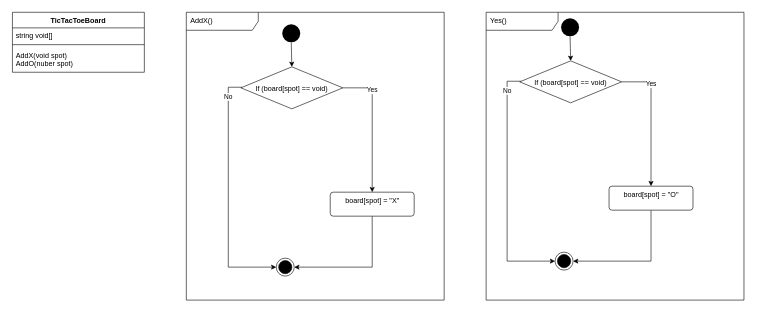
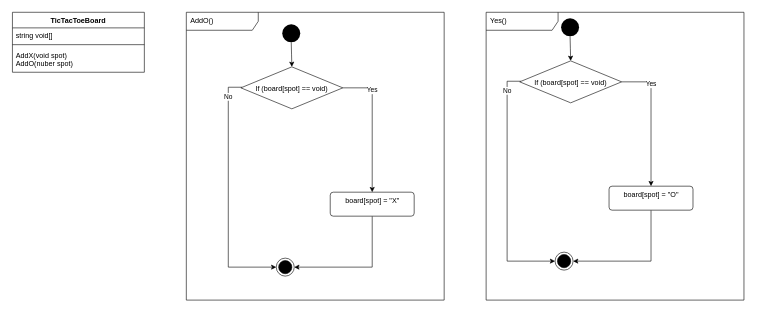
  <mxCell id="0" />
  <mxCell id="1" parent="0" />
  <mxCell id="2" value="Yes()" style="shape=umlFrame;whiteSpace=wrap;html=1;width=120;height=30;boundedLbl=1;verticalAlign=middle;align=left;spacingLeft=5;" vertex="1" parent="1"><mxGeometry x="810" y="20" width="430" height="480" as="geometry" /></mxCell>
  <mxCell id="3" value="TicTacToeBoard" style="swimlane;fontStyle=1;align=center;verticalAlign=top;childLayout=stackLayout;horizontal=1;startSize=26;horizontalStack=0;resizeParent=1;resizeParentMax=0;resizeLast=0;collapsible=1;marginBottom=0;" vertex="1" parent="1"><mxGeometry x="20" y="20" width="220" height="100" as="geometry" /></mxCell>
  <mxCell id="4" value="string void[]&#10;" style="text;strokeColor=none;fillColor=none;align=left;verticalAlign=top;spacingLeft=4;spacingRight=4;overflow=hidden;rotatable=0;points=[[0,0.5],[1,0.5]];portConstraint=eastwest;" vertex="1" parent="3"><mxGeometry y="26" width="220" height="24" as="geometry" /></mxCell>
  <mxCell id="5" value="" style="line;strokeWidth=1;fillColor=none;align=left;verticalAlign=middle;spacingTop=-1;spacingLeft=3;spacingRight=3;rotatable=0;labelPosition=right;points=[];portConstraint=eastwest;" vertex="1" parent="3"><mxGeometry y="50" width="220" height="8" as="geometry" /></mxCell>
  <mxCell id="6" value="AddX(void spot)&#10;AddO(nuber spot)" style="text;strokeColor=none;fillColor=none;align=left;verticalAlign=top;spacingLeft=4;spacingRight=4;overflow=hidden;rotatable=0;points=[[0,0.5],[1,0.5]];portConstraint=eastwest;" vertex="1" parent="3"><mxGeometry y="58" width="220" height="42" as="geometry" /></mxCell>
  <mxCell id="7" style="edgeStyle=orthogonalEdgeStyle;rounded=0;orthogonalLoop=1;jettySize=auto;html=1;exitX=0.5;exitY=1;exitDx=0;exitDy=0;entryX=0.5;entryY=0;entryDx=0;entryDy=0;" edge="1" parent="1" target="10"><mxGeometry relative="1" as="geometry"><mxPoint x="485" y="70" as="sourcePoint" /></mxGeometry></mxCell>
  <mxCell id="8" value="Yes" style="edgeStyle=orthogonalEdgeStyle;rounded=0;orthogonalLoop=1;jettySize=auto;html=1;entryX=0.5;entryY=0;entryDx=0;entryDy=0;" edge="1" parent="1" source="10" target="15"><mxGeometry x="-0.525" relative="1" as="geometry"><mxPoint x="620" y="300" as="targetPoint" /><Array as="points"><mxPoint x="620" y="146" /></Array><mxPoint as="offset" /></mxGeometry></mxCell>
  <mxCell id="9" value="No" style="edgeStyle=orthogonalEdgeStyle;rounded=0;orthogonalLoop=1;jettySize=auto;html=1;" edge="1" parent="1" source="10" target="12"><mxGeometry x="-0.809" relative="1" as="geometry"><mxPoint x="380" y="210" as="targetPoint" /><Array as="points"><mxPoint x="380" y="145" /><mxPoint x="380" y="445" /></Array><mxPoint as="offset" /></mxGeometry></mxCell>
  <mxCell id="10" value="If (board[spot] == void)" style="rhombus;" vertex="1" parent="1"><mxGeometry x="401" y="111" width="170" height="70" as="geometry" /></mxCell>
  <mxCell id="11" style="edgeStyle=orthogonalEdgeStyle;rounded=0;orthogonalLoop=1;jettySize=auto;html=1;exitX=0.5;exitY=1;exitDx=0;exitDy=0;" edge="1" parent="1" source="10" target="10"><mxGeometry relative="1" as="geometry" /></mxCell>
  <mxCell id="12" value="" style="ellipse;html=1;shape=endState;fillColor=#000000;strokeColor=#000000;" vertex="1" parent="1"><mxGeometry x="460" y="430" width="30" height="30" as="geometry" /></mxCell>
  <mxCell id="13" value="" style="ellipse;fillColor=#000000;strokeColor=none;" vertex="1" parent="1"><mxGeometry x="470" y="40" width="30" height="30" as="geometry" /></mxCell>
  <mxCell id="14" style="edgeStyle=orthogonalEdgeStyle;rounded=0;orthogonalLoop=1;jettySize=auto;html=1;exitX=0.5;exitY=1;exitDx=0;exitDy=0;entryX=1;entryY=0.5;entryDx=0;entryDy=0;" edge="1" parent="1" source="15" target="12"><mxGeometry relative="1" as="geometry" /></mxCell>
  <mxCell id="15" value="board[spot] = &quot;X&quot;" style="html=1;align=center;verticalAlign=top;rounded=1;absoluteArcSize=1;arcSize=10;dashed=0;" vertex="1" parent="1"><mxGeometry x="550" y="320" width="140" height="40" as="geometry" /></mxCell>
- <mxCell id="16" value="AddX()" style="shape=umlFrame;whiteSpace=wrap;html=1;width=120;height=30;boundedLbl=1;verticalAlign=middle;align=left;spacingLeft=5;" vertex="1" parent="1"><mxGeometry x="310" y="20" width="430" height="480" as="geometry" /></mxCell>
+ <mxCell id="16" value="AddO()" style="shape=umlFrame;whiteSpace=wrap;html=1;width=120;height=30;boundedLbl=1;verticalAlign=middle;align=left;spacingLeft=5;" vertex="1" parent="1"><mxGeometry x="310" y="20" width="430" height="480" as="geometry" /></mxCell>
  <mxCell id="17" style="edgeStyle=orthogonalEdgeStyle;rounded=0;orthogonalLoop=1;jettySize=auto;html=1;exitX=0.5;exitY=1;exitDx=0;exitDy=0;entryX=0.5;entryY=0;entryDx=0;entryDy=0;" edge="1" parent="1" target="20"><mxGeometry relative="1" as="geometry"><mxPoint x="950" y="60" as="sourcePoint" /></mxGeometry></mxCell>
  <mxCell id="18" value="Yes" style="edgeStyle=orthogonalEdgeStyle;rounded=0;orthogonalLoop=1;jettySize=auto;html=1;entryX=0.5;entryY=0;entryDx=0;entryDy=0;" edge="1" parent="1" source="20" target="25"><mxGeometry x="-0.525" relative="1" as="geometry"><mxPoint x="1085" y="290" as="targetPoint" /><Array as="points"><mxPoint x="1085" y="136" /></Array><mxPoint as="offset" /></mxGeometry></mxCell>
  <mxCell id="19" value="No" style="edgeStyle=orthogonalEdgeStyle;rounded=0;orthogonalLoop=1;jettySize=auto;html=1;" edge="1" parent="1" source="20" target="22"><mxGeometry x="-0.809" relative="1" as="geometry"><mxPoint x="845" y="200" as="targetPoint" /><Array as="points"><mxPoint x="845" y="135" /><mxPoint x="845" y="435" /></Array><mxPoint as="offset" /></mxGeometry></mxCell>
  <mxCell id="20" value="If (board[spot] == void)" style="rhombus;" vertex="1" parent="1"><mxGeometry x="866" y="101" width="170" height="70" as="geometry" /></mxCell>
  <mxCell id="21" style="edgeStyle=orthogonalEdgeStyle;rounded=0;orthogonalLoop=1;jettySize=auto;html=1;exitX=0.5;exitY=1;exitDx=0;exitDy=0;" edge="1" parent="1" source="20" target="20"><mxGeometry relative="1" as="geometry" /></mxCell>
  <mxCell id="22" value="" style="ellipse;html=1;shape=endState;fillColor=#000000;strokeColor=#000000;" vertex="1" parent="1"><mxGeometry x="925" y="420" width="30" height="30" as="geometry" /></mxCell>
  <mxCell id="23" value="" style="ellipse;fillColor=#000000;strokeColor=none;" vertex="1" parent="1"><mxGeometry x="935" y="30" width="30" height="30" as="geometry" /></mxCell>
  <mxCell id="24" style="edgeStyle=orthogonalEdgeStyle;rounded=0;orthogonalLoop=1;jettySize=auto;html=1;exitX=0.5;exitY=1;exitDx=0;exitDy=0;entryX=1;entryY=0.5;entryDx=0;entryDy=0;" edge="1" parent="1" source="25" target="22"><mxGeometry relative="1" as="geometry" /></mxCell>
  <mxCell id="25" value="board[spot] = &quot;O&quot;" style="html=1;align=center;verticalAlign=top;rounded=1;absoluteArcSize=1;arcSize=10;dashed=0;" vertex="1" parent="1"><mxGeometry x="1015" y="310" width="140" height="40" as="geometry" /></mxCell>
